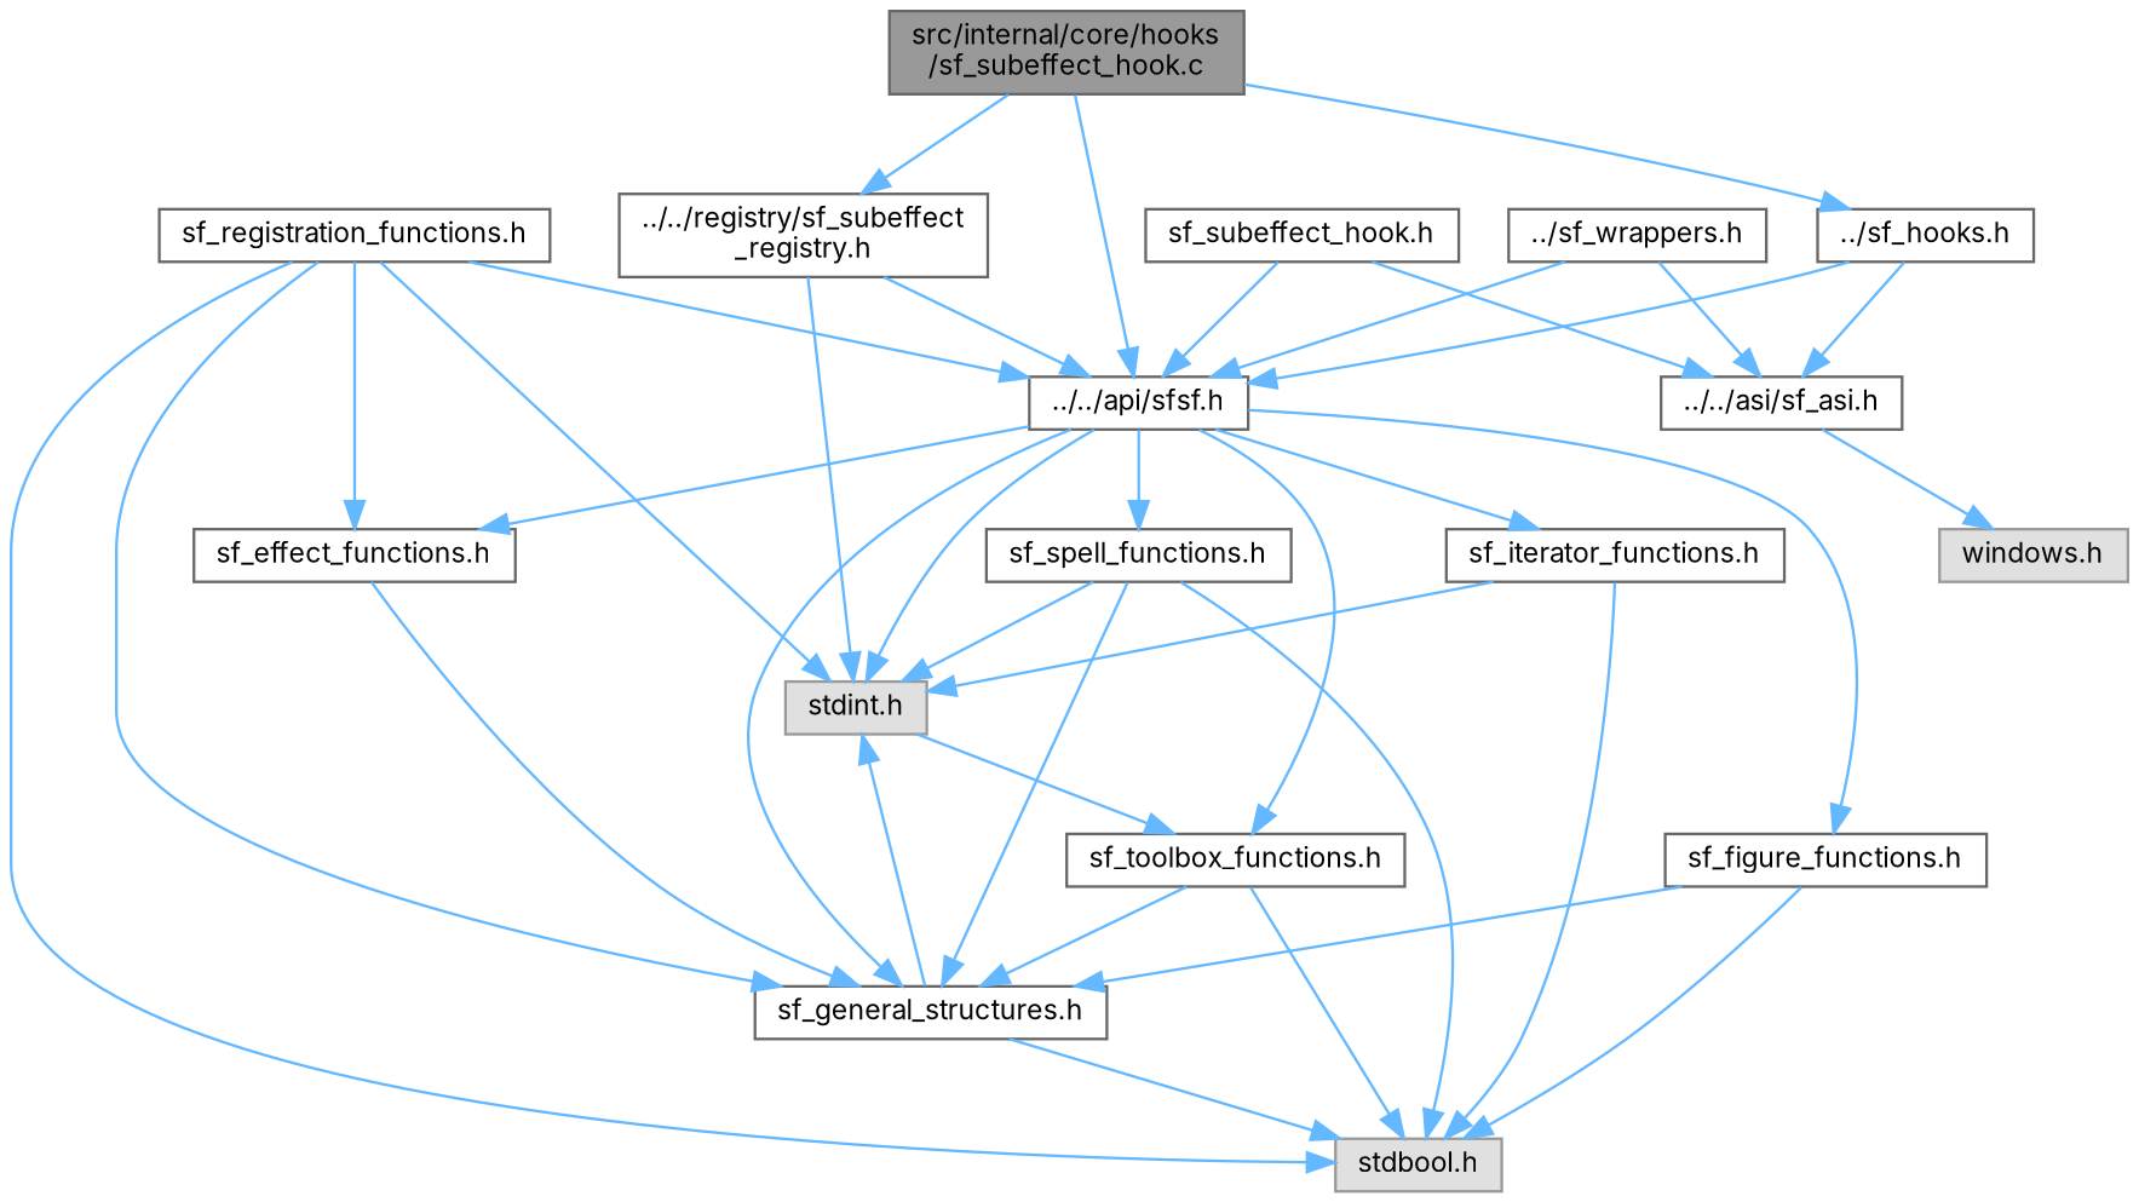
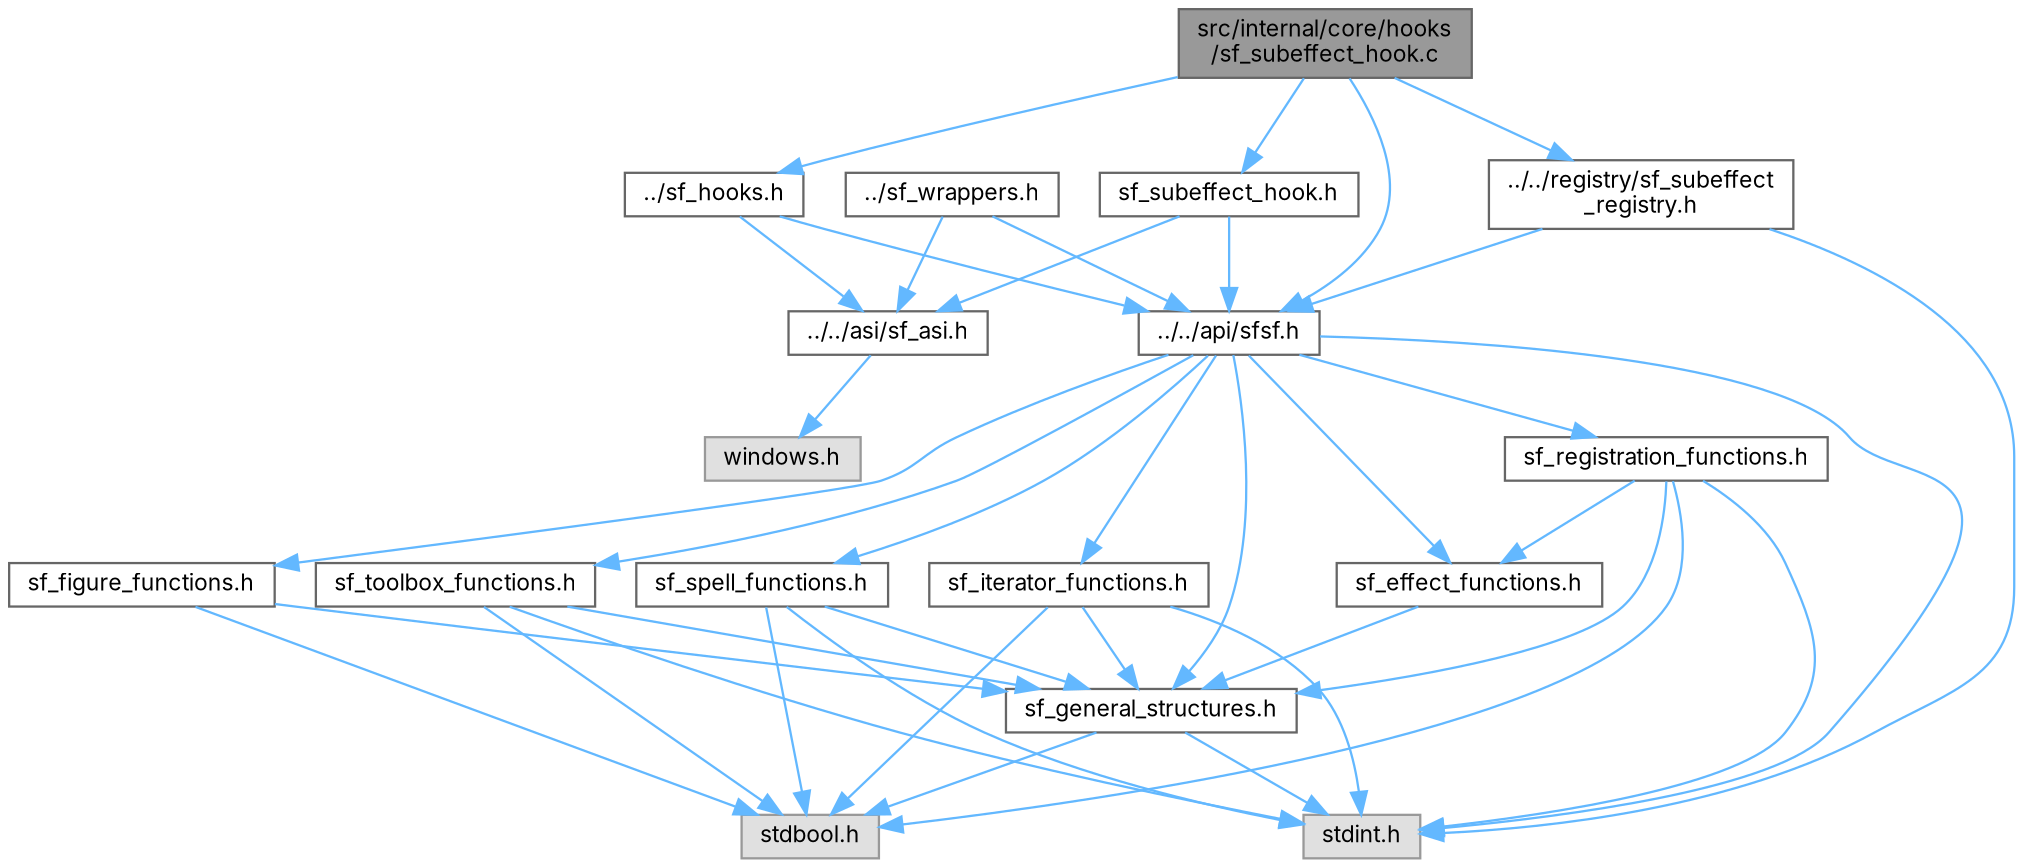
  digraph {
    fontname=Inter
    node [color=grey40 fillcolor=white fontname=Inter fontsize=10 shape=box style=filled]
    edge [color=steelblue1 fontname=Inter fontsize=10 labelfontname=Helvetica labelfontsize=10 style=solid]
    n1 [color=gray40 fillcolor=grey60 fontcolor=black height=0.2 label="src/internal/core/hooks\l/sf_subeffect_hook.c" width=0.4]
    n2 [height=0.2 label="../../registry/sf_subeffect\l_registry.h" width=0.4]
    n3 [height=0.2 label="../sf_hooks.h" width=0.4]
    n4 [height=0.2 label="sf_subeffect_hook.h" width=0.4]
    n5 [height=0.2 label="../../api/sfsf.h" width=0.4]
    n6 [color=grey60 fillcolor="#E0E0E0" height=0.2 label="stdint.h" width=0.4]
    n7 [height=0.2 label="../sf_wrappers.h" width=0.4]
    n8 [height=0.2 label="../../asi/sf_asi.h" width=0.4]
    n9 [height=0.2 label="sf_general_structures.h" width=0.4]
    n10 [height=0.2 label="sf_figure_functions.h" width=0.4]
    n11 [height=0.2 label="sf_iterator_functions.h" width=0.4]
    n12 [height=0.2 label="sf_spell_functions.h" width=0.4]
    n13 [height=0.2 label="sf_effect_functions.h" width=0.4]
    n14 [height=0.2 label="sf_toolbox_functions.h" width=0.4]
    n15 [height=0.2 label="sf_registration_functions.h" width=0.4]
    n16 [color=grey60 fillcolor="#E0E0E0" height=0.2 label="stdbool.h" width=0.4]
    n17 [color=grey60 fillcolor="#E0E0E0" height=0.2 label="windows.h" width=0.4]
    n1 -> n2
    n1 -> n3
+   n1 -> n4
    n1 -> n5
    n2 -> n5
    n2 -> n6
    n3 -> n5
    n3 -> n8
    n4 -> n5
    n4 -> n8
    n5 -> n6
    n5 -> n9
    n5 -> n10
    n5 -> n11
    n5 -> n12
    n5 -> n13
    n5 -> n14
-   n15 -> n5
+   n5 -> n15
    n7 -> n5
    n7 -> n8
    n8 -> n17
    n9 -> n6
    n9 -> n16
    n10 -> n9
    n10 -> n16
    n11 -> n6
+   n11 -> n9
    n11 -> n16
    n12 -> n6
    n12 -> n9
    n12 -> n16
    n13 -> n9
-   n6 -> n14
+   n14 -> n6
    n14 -> n9
    n14 -> n16
    n15 -> n6
    n15 -> n9
    n15 -> n13
    n15 -> n16
  }
